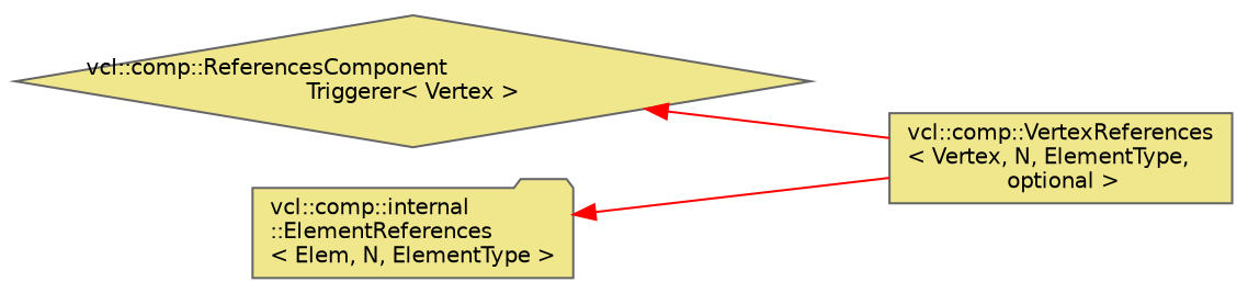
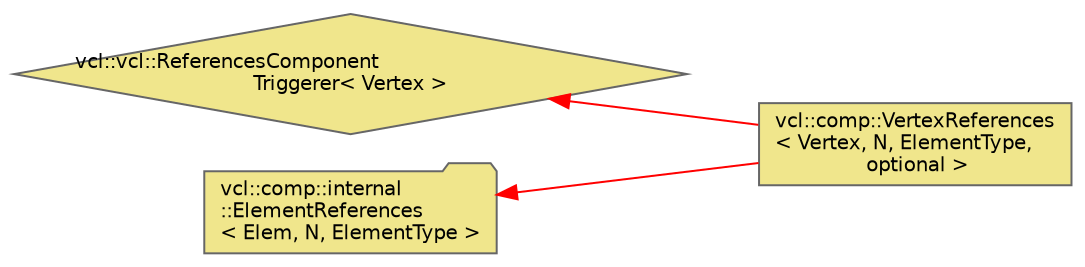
  digraph {
    rankdir=LR
    node [color=gray40 fillcolor=khaki fontname=Helvetica fontsize=10 style=filled]
    edge [color=red dir=back fontname=Helvetica fontsize=10 labelfontname=Helvetica labelfontsize=10 style=solid]
    n1 [fontcolor=black height=0.2 label="vcl::comp::VertexReferences\l\< Vertex, N, ElementType,\l optional \>" shape=box width=0.4]
-   n2 [height=0.2 label="vcl::comp::ReferencesComponent\lTriggerer\< Vertex \>" shape=diamond width=0.4]
+   n2 [height=0.2 label="vcl::vcl::ReferencesComponent\lTriggerer\< Vertex \>" shape=diamond width=0.4]
    n3 [height=0.2 label="vcl::comp::internal\l::ElementReferences\l\< Elem, N, ElementType \>" shape=folder width=0.4]
    n2 -> n1
    n3 -> n1
  }
